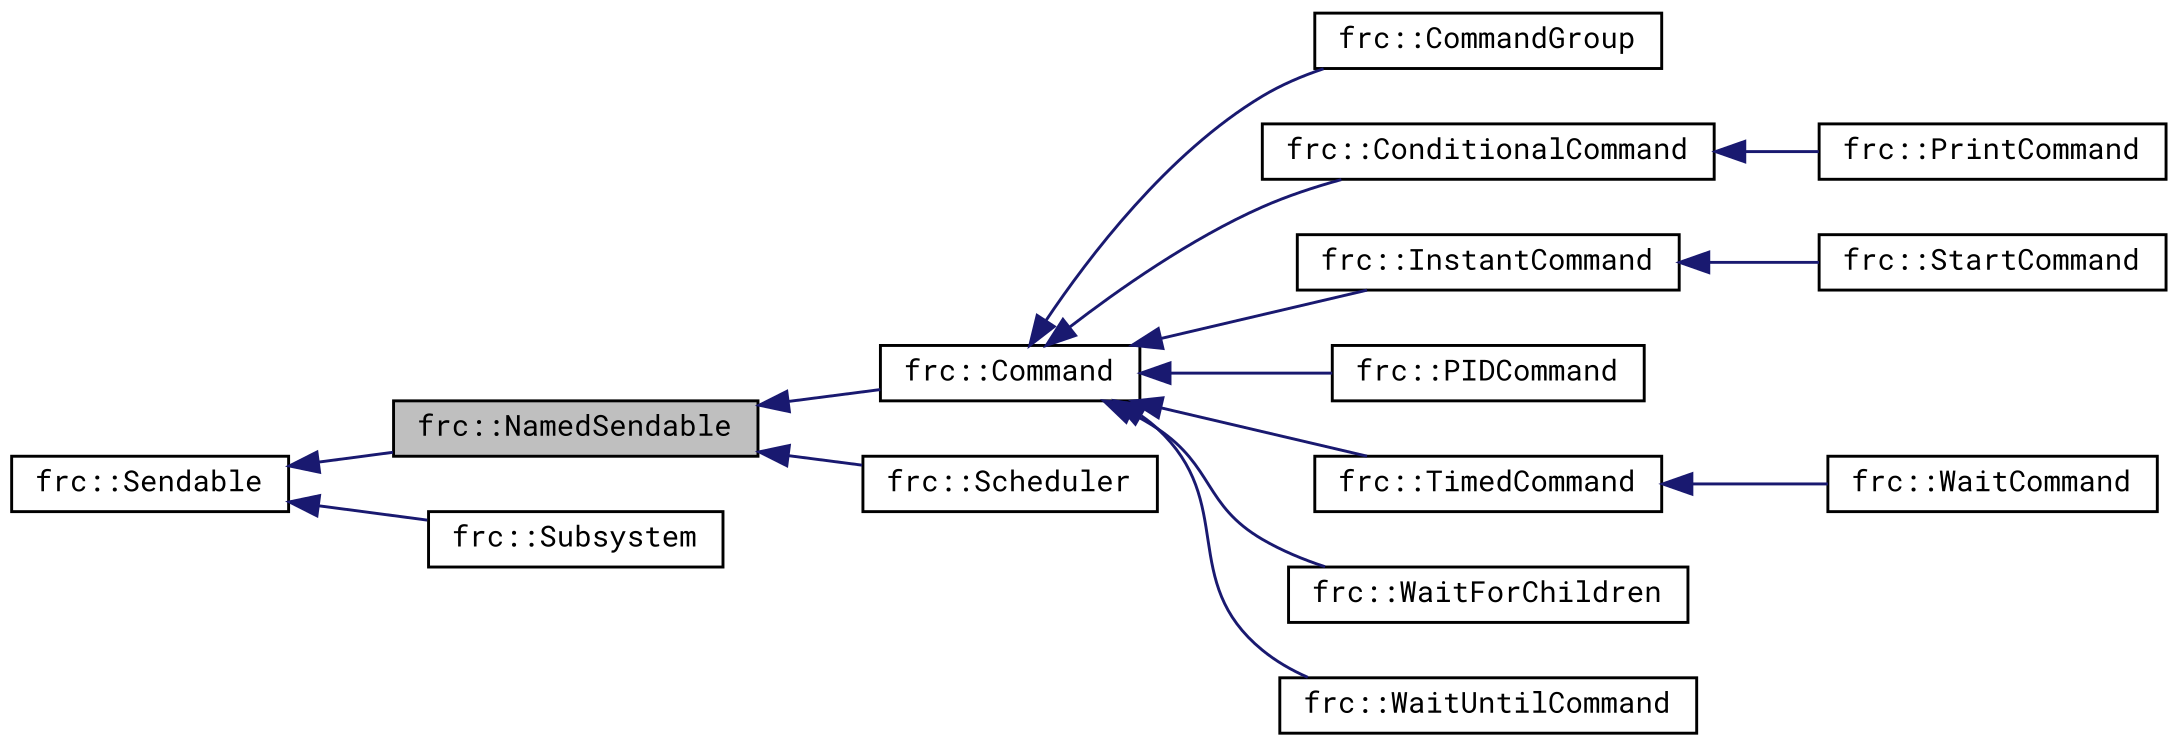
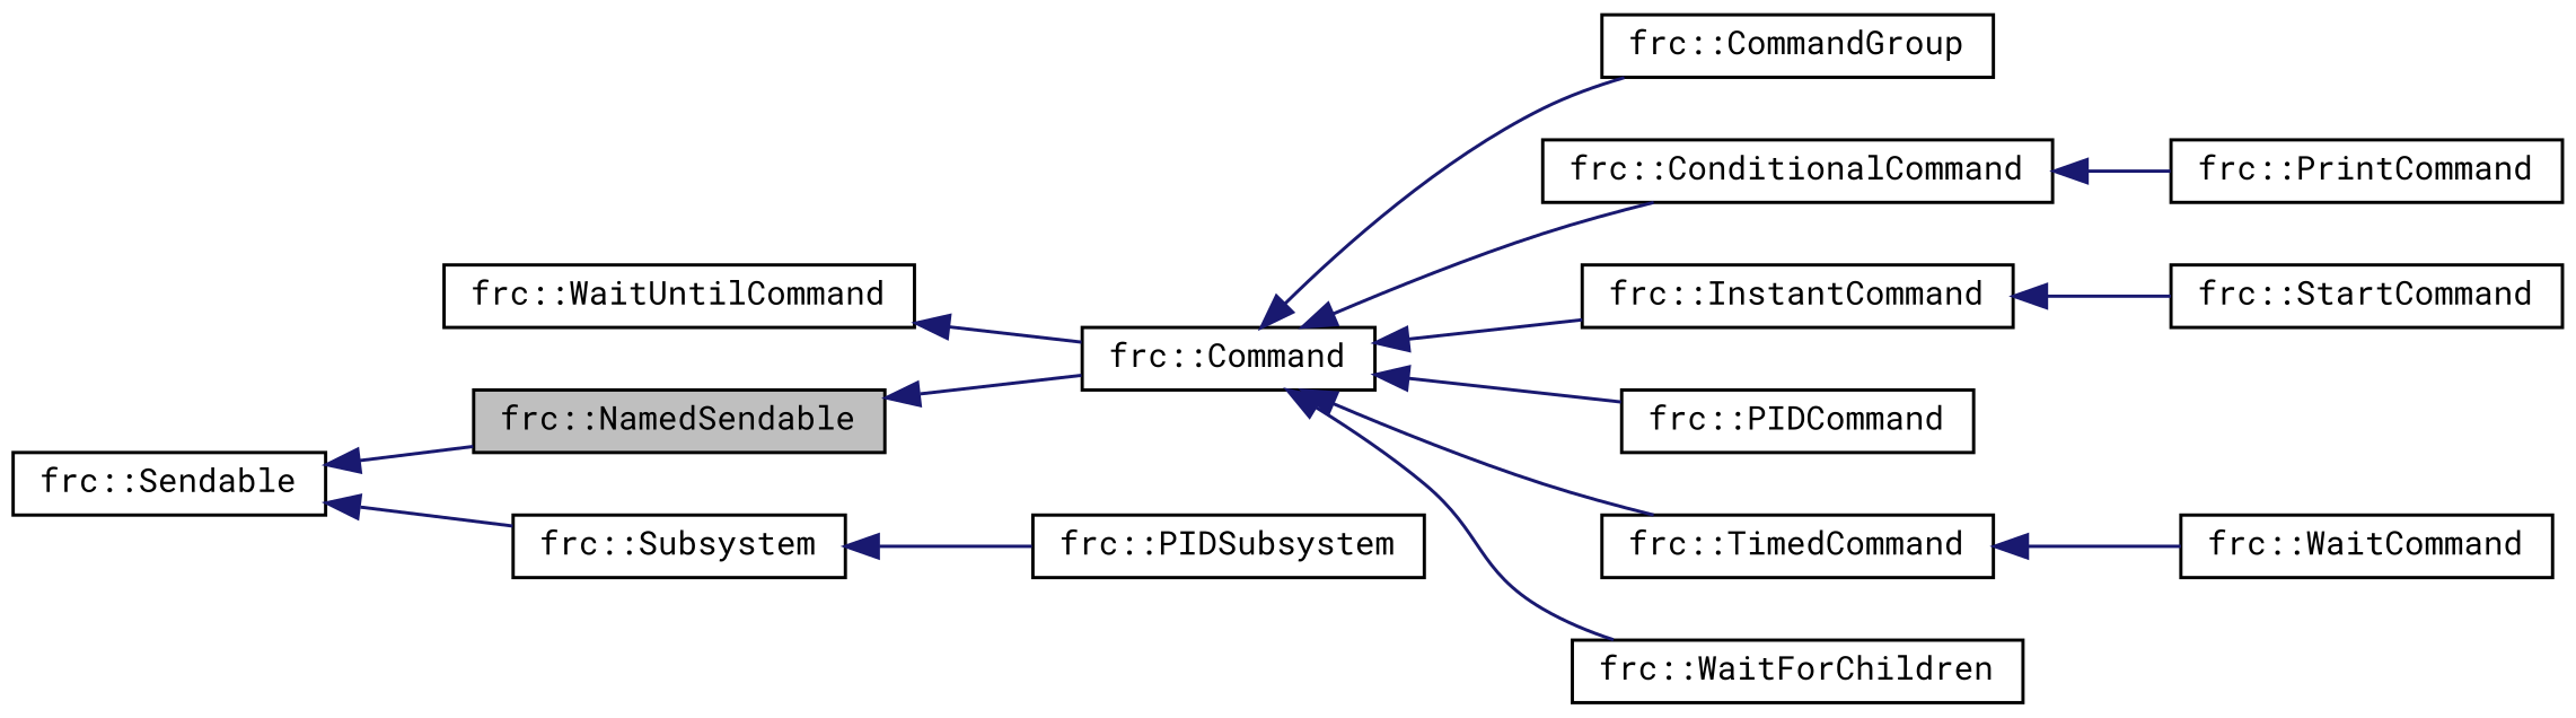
  digraph {
    fontname="Roboto Mono"
    rankdir=LR
    node [color=black fillcolor=white fontname="Roboto Mono" fontsize=10 shape=record style=filled]
    edge [color=midnightblue dir=back fontname="Roboto Mono" fontsize=10 labelfontname=Helvetica labelfontsize=10 style=solid]
    n1 [fillcolor=grey75 fontcolor=black height=0.2 label="frc::NamedSendable" width=0.4]
    n2 [height=0.2 label="frc::Command" width=0.4]
-   n3 [height=0.2 label="frc::Scheduler" width=0.4]
    n4 [height=0.2 label="frc::CommandGroup" width=0.4]
    n5 [height=0.2 label="frc::ConditionalCommand" width=0.4]
    n6 [height=0.2 label="frc::InstantCommand" width=0.4]
    n7 [height=0.2 label="frc::PIDCommand" width=0.4]
    n8 [height=0.2 label="frc::TimedCommand" width=0.4]
    n9 [height=0.2 label="frc::WaitForChildren" width=0.4]
    n10 [height=0.2 label="frc::WaitUntilCommand" width=0.4]
    n11 [height=0.2 label="frc::Subsystem" width=0.4]
+   n12 [height=0.2 label="frc::PIDSubsystem" width=0.4]
    n13 [height=0.2 label="frc::Sendable" width=0.4]
    n14 [height=0.2 label="frc::PrintCommand" width=0.4]
    n15 [height=0.2 label="frc::StartCommand" width=0.4]
    n16 [height=0.2 label="frc::WaitCommand" width=0.4]
    n1 -> n2
-   n1 -> n3
    n2 -> n4
    n2 -> n5
    n2 -> n6
    n2 -> n7
    n2 -> n8
    n2 -> n9
-   n2 -> n10
+   n10 -> n2
    n5 -> n14
    n6 -> n15
    n8 -> n16
+   n11 -> n12
    n13 -> n1
    n13 -> n11
  }
